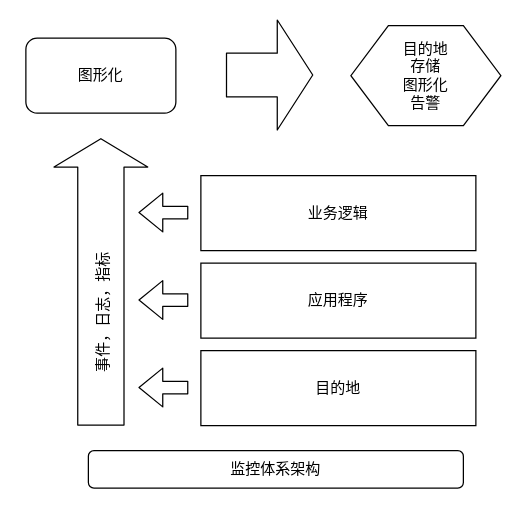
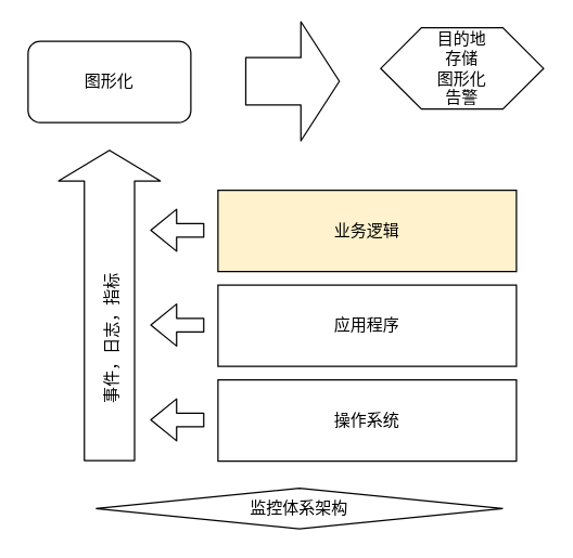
  <mxCell id="0" />
  <mxCell id="1" parent="0" />
- <mxCell id="2" value="业务逻辑" style="rounded=0;whiteSpace=wrap;html=1;" vertex="1" parent="1"><mxGeometry x="160" y="140" width="220" height="60" as="geometry" /></mxCell>
+ <mxCell id="2" value="业务逻辑" style="rounded=0;whiteSpace=wrap;html=1;fillColor=#fff2cc;" vertex="1" parent="1"><mxGeometry x="160" y="140" width="220" height="60" as="geometry" /></mxCell>
  <mxCell id="3" value="应用程序" style="rounded=0;whiteSpace=wrap;html=1;" vertex="1" parent="1"><mxGeometry x="160" y="210" width="220" height="60" as="geometry" /></mxCell>
- <mxCell id="4" value="目的地" style="rounded=0;whiteSpace=wrap;html=1;" vertex="1" parent="1"><mxGeometry x="160" y="280" width="220" height="60" as="geometry" /></mxCell>
+ <mxCell id="4" value="操作系统" style="rounded=0;whiteSpace=wrap;html=1;" vertex="1" parent="1"><mxGeometry x="160" y="280" width="220" height="60" as="geometry" /></mxCell>
  <mxCell id="5" value="" style="shape=flexArrow;endArrow=classic;html=1;endWidth=37;endSize=7.2;width=37;horizontal=0;" edge="1" parent="1"><mxGeometry width="50" height="50" relative="1" as="geometry"><mxPoint x="80" y="340" as="sourcePoint" /><mxPoint x="80" y="110" as="targetPoint" /></mxGeometry></mxCell>
  <mxCell id="6" value="事件，日志，指标" style="text;html=1;align=center;verticalAlign=middle;resizable=0;points=[];labelBackgroundColor=#ffffff;horizontal=0;" vertex="1" connectable="0" parent="5"><mxGeometry x="-0.23" y="-1" relative="1" as="geometry"><mxPoint as="offset" /></mxGeometry></mxCell>
  <mxCell id="7" value="" style="shape=flexArrow;endArrow=classic;html=1;" edge="1" parent="1"><mxGeometry width="50" height="50" relative="1" as="geometry"><mxPoint x="150" y="169.5" as="sourcePoint" /><mxPoint x="110" y="169.5" as="targetPoint" /></mxGeometry></mxCell>
  <mxCell id="8" value="" style="shape=flexArrow;endArrow=classic;html=1;" edge="1" parent="1"><mxGeometry width="50" height="50" relative="1" as="geometry"><mxPoint x="150" y="239.5" as="sourcePoint" /><mxPoint x="110" y="239.5" as="targetPoint" /></mxGeometry></mxCell>
  <mxCell id="9" value="" style="shape=flexArrow;endArrow=classic;html=1;" edge="1" parent="1"><mxGeometry width="50" height="50" relative="1" as="geometry"><mxPoint x="150" y="309.5" as="sourcePoint" /><mxPoint x="110" y="309.5" as="targetPoint" /></mxGeometry></mxCell>
- <mxCell id="10" value="监控体系架构" style="rounded=1;whiteSpace=wrap;html=1;" vertex="1" parent="1"><mxGeometry x="70" y="360" width="300" height="30" as="geometry" /></mxCell>
+ <mxCell id="10" value="监控体系架构" style="rhombus;whiteSpace=wrap;html=1;" vertex="1" parent="1"><mxGeometry x="70" y="360" width="300" height="30" as="geometry" /></mxCell>
  <mxCell id="11" value="图形化" style="rounded=1;whiteSpace=wrap;html=1;" vertex="1" parent="1"><mxGeometry x="20" y="30" width="120" height="60" as="geometry" /></mxCell>
- <mxCell id="12" value="目的地&lt;br&gt;存储&lt;br&gt;图形化&lt;br&gt;告警" style="shape=hexagon;perimeter=hexagonPerimeter2;whiteSpace=wrap;html=1;" vertex="1" parent="1"><mxGeometry x="280" y="20" width="120" height="80" as="geometry" /></mxCell>
+ <mxCell id="12" value="目的地&lt;br&gt;存储&lt;br&gt;图形化&lt;br&gt;告警" style="shape=hexagon;perimeter=hexagonPerimeter2;whiteSpace=wrap;html=1;" vertex="1" parent="1"><mxGeometry x="280" y="20" width="120" height="60" as="geometry" /></mxCell>
  <mxCell id="13" value="" style="shape=flexArrow;endArrow=classic;html=1;endWidth=52;endSize=9.13;width=35;" edge="1" parent="1"><mxGeometry width="50" height="50" relative="1" as="geometry"><mxPoint x="180" y="59.5" as="sourcePoint" /><mxPoint x="250" y="59.5" as="targetPoint" /></mxGeometry></mxCell>
